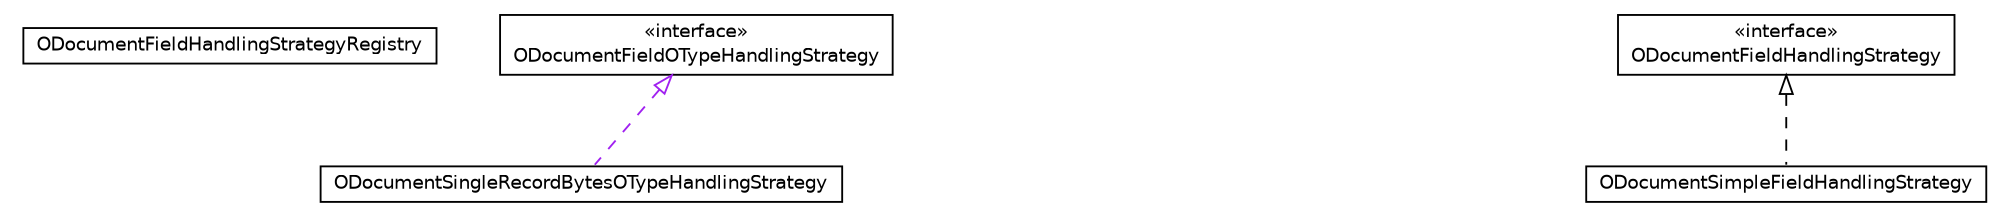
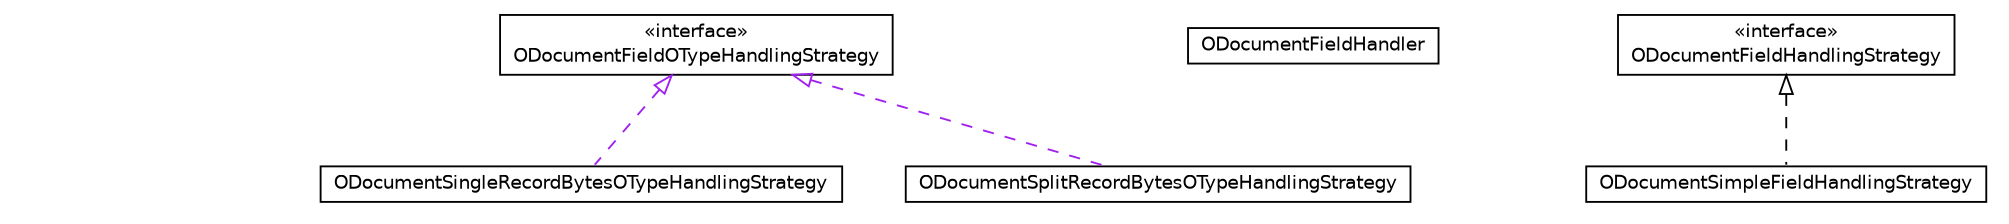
  digraph {
    nodesep=0.25
    ranksep=0.5
    node [fontcolor=black fontname=Helvetica fontsize=10.0 shape=plaintext]
    edge [arrowtail=empty color=purple dir=back fontname=Helvetica fontsize=10 headport=p labelfontname=Helvetica labelfontsize=10 style=dashed tailport=p]
-   n1 [label=<<table title="com.orientechnologies.orient.object.enhancement.field.ODocumentFieldHandlingStrategyRegistry" border="0" cellborder="1" cellspacing="0" cellpadding="2" port="p" href="./ODocumentFieldHandlingStrategyRegistry.html"> 		<tr><td><table border="0" cellspacing="0" cellpadding="1"> <tr><td align="center" balign="center"> ODocumentFieldHandlingStrategyRegistry </td></tr> 		</table></td></tr> 		</table>>]
    n2 [label=<<table title="com.orientechnologies.orient.object.enhancement.field.ODocumentSingleRecordBytesOTypeHandlingStrategy" border="0" cellborder="1" cellspacing="0" cellpadding="2" port="p" href="./ODocumentSingleRecordBytesOTypeHandlingStrategy.html"> 		<tr><td><table border="0" cellspacing="0" cellpadding="1"> <tr><td align="center" balign="center"> ODocumentSingleRecordBytesOTypeHandlingStrategy </td></tr> 		</table></td></tr> 		</table>>]
+   n3 [label=<<table title="com.orientechnologies.orient.object.enhancement.field.ODocumentFieldHandler" border="0" cellborder="1" cellspacing="0" cellpadding="2" port="p" href="./ODocumentFieldHandler.html"> 		<tr><td><table border="0" cellspacing="0" cellpadding="1"> <tr><td align="center" balign="center"> ODocumentFieldHandler </td></tr> 		</table></td></tr> 		</table>>]
    n4 [label=<<table title="com.orientechnologies.orient.object.enhancement.field.ODocumentSimpleFieldHandlingStrategy" border="0" cellborder="1" cellspacing="0" cellpadding="2" port="p" href="./ODocumentSimpleFieldHandlingStrategy.html"> 		<tr><td><table border="0" cellspacing="0" cellpadding="1"> <tr><td align="center" balign="center"> ODocumentSimpleFieldHandlingStrategy </td></tr> 		</table></td></tr> 		</table>>]
    n5 [label=<<table title="com.orientechnologies.orient.object.enhancement.field.ODocumentFieldHandlingStrategy" border="0" cellborder="1" cellspacing="0" cellpadding="2" port="p" href="./ODocumentFieldHandlingStrategy.html"> 		<tr><td><table border="0" cellspacing="0" cellpadding="1"> <tr><td align="center" balign="center"> &#171;interface&#187; </td></tr> <tr><td align="center" balign="center"> ODocumentFieldHandlingStrategy </td></tr> 		</table></td></tr> 		</table>>]
+   n6 [label=<<table title="com.orientechnologies.orient.object.enhancement.field.ODocumentSplitRecordBytesOTypeHandlingStrategy" border="0" cellborder="1" cellspacing="0" cellpadding="2" port="p" href="./ODocumentSplitRecordBytesOTypeHandlingStrategy.html"> 		<tr><td><table border="0" cellspacing="0" cellpadding="1"> <tr><td align="center" balign="center"> ODocumentSplitRecordBytesOTypeHandlingStrategy </td></tr> 		</table></td></tr> 		</table>>]
    n7 [label=<<table title="com.orientechnologies.orient.object.enhancement.field.ODocumentFieldOTypeHandlingStrategy" border="0" cellborder="1" cellspacing="0" cellpadding="2" port="p" href="./ODocumentFieldOTypeHandlingStrategy.html"> 		<tr><td><table border="0" cellspacing="0" cellpadding="1"> <tr><td align="center" balign="center"> &#171;interface&#187; </td></tr> <tr><td align="center" balign="center"> ODocumentFieldOTypeHandlingStrategy </td></tr> 		</table></td></tr> 		</table>>]
    n5 -> n4 [color=black]
    n7 -> n2
+   n7 -> n6
  }
